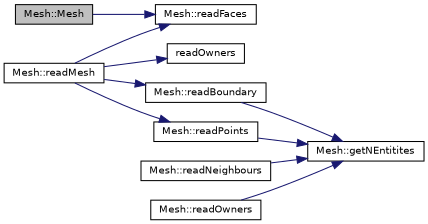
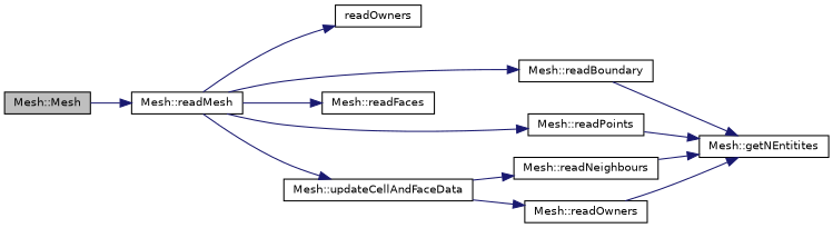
  digraph {
    rankdir=LR
    node [color=black fillcolor=white fontname=Helvetica fontsize=10 shape=record style=filled]
    edge [color=midnightblue fontname=Helvetica fontsize=10 labelfontname=Helvetica labelfontsize=10 style=solid]
    n1 [fillcolor=grey75 fontcolor=black height=0.2 label="Mesh::Mesh" width=0.4]
    n2 [height=0.2 label="Mesh::readMesh" width=0.4]
    n3 [height=0.2 label=readOwners width=0.4]
    n4 [height=0.2 label="Mesh::readBoundary" width=0.4]
    n5 [height=0.2 label="Mesh::readFaces" width=0.4]
    n6 [height=0.2 label="Mesh::readPoints" width=0.4]
+   n7 [height=0.2 label="Mesh::updateCellAndFaceData" width=0.4]
    n8 [height=0.2 label="Mesh::getNEntitites" width=0.4]
    n9 [height=0.2 label="Mesh::readNeighbours" width=0.4]
    n10 [height=0.2 label="Mesh::readOwners" width=0.4]
-   n1 -> n5
+   n1 -> n2
    n2 -> n3
    n2 -> n4
    n2 -> n5
    n2 -> n6
+   n2 -> n7
    n4 -> n8
    n6 -> n8
+   n7 -> n9
+   n7 -> n10
    n9 -> n8
    n10 -> n8
  }
